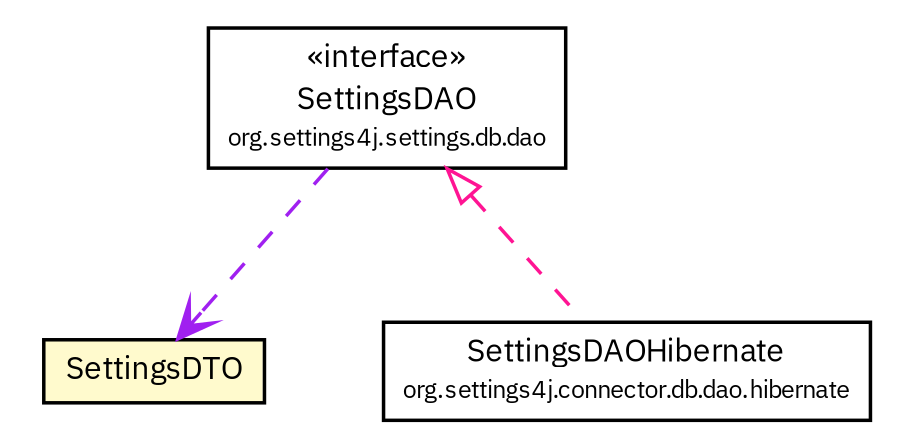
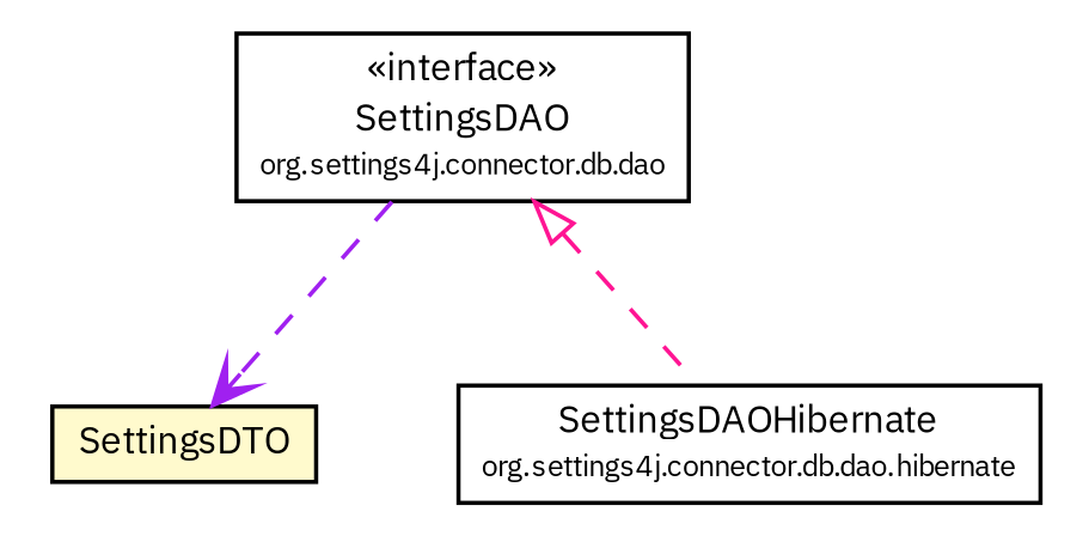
  digraph {
    fontname="IBM Plex Sans"
    node [fontcolor=black fontname="IBM Plex Sans" fontsize=9.0 shape=plaintext]
    edge [fontname="IBM Plex Sans" headport=p labelfontname=arial labelfontsize=10 style=dashed tailport=p]
    n1 [label=<<table border="0" cellborder="1" cellspacing="0" cellpadding="2" port="p" bgcolor="lemonChiffon" href="./SettingsDTO.html"> 		<tr><td><table border="0" cellspacing="0" cellpadding="1"> 			<tr><td> SettingsDTO </td></tr> 		</table></td></tr> 		</table>>]
    n2 [label=<<table border="0" cellborder="1" cellspacing="0" cellpadding="2" port="p" href="./dao/hibernate/SettingsDAOHibernate.html"> 		<tr><td><table border="0" cellspacing="0" cellpadding="1"> 			<tr><td> SettingsDAOHibernate </td></tr> 			<tr><td><font point-size="7.0"> org.settings4j.connector.db.dao.hibernate </font></td></tr> 		</table></td></tr> 		</table>>]
-   n3 [label=<<table border="0" cellborder="1" cellspacing="0" cellpadding="2" port="p" href="./dao/SettingsDAO.html"> 		<tr><td><table border="0" cellspacing="0" cellpadding="1"> 			<tr><td> &laquo;interface&raquo; </td></tr> 			<tr><td> SettingsDAO </td></tr> 			<tr><td><font point-size="7.0"> org.settings4j.settings.db.dao </font></td></tr> 		</table></td></tr> 		</table>>]
+   n3 [label=<<table border="0" cellborder="1" cellspacing="0" cellpadding="2" port="p" href="./dao/SettingsDAO.html"> 		<tr><td><table border="0" cellspacing="0" cellpadding="1"> 			<tr><td> &laquo;interface&raquo; </td></tr> 			<tr><td> SettingsDAO </td></tr> 			<tr><td><font point-size="7.0"> org.settings4j.connector.db.dao </font></td></tr> 		</table></td></tr> 		</table>>]
    n3 -> n1 [arrowhead=vee color=purple fontcolor=black fontsize=10.0]
    n3 -> n2 [arrowtail=empty color=deeppink dir=back fontsize=10]
  }
